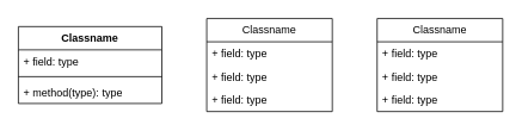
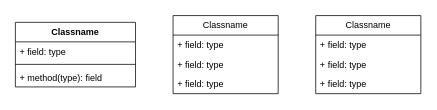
  <mxCell id="0" />
  <mxCell id="1" parent="0" />
  <mxCell id="2" value="Classname" style="swimlane;fontStyle=1;align=center;verticalAlign=top;childLayout=stackLayout;horizontal=1;startSize=26;horizontalStack=0;resizeParent=1;resizeParentMax=0;resizeLast=0;collapsible=1;marginBottom=0;whiteSpace=wrap;html=1;" parent="1" vertex="1"><mxGeometry x="20" y="29" width="160" height="86" as="geometry" /></mxCell>
  <mxCell id="3" value="+ field: type" style="text;strokeColor=none;fillColor=none;align=left;verticalAlign=top;spacingLeft=4;spacingRight=4;overflow=hidden;rotatable=0;points=[[0,0.5],[1,0.5]];portConstraint=eastwest;whiteSpace=wrap;html=1;" parent="2" vertex="1"><mxGeometry y="26" width="160" height="26" as="geometry" /></mxCell>
  <mxCell id="4" value="" style="line;strokeWidth=1;fillColor=none;align=left;verticalAlign=middle;spacingTop=-1;spacingLeft=3;spacingRight=3;rotatable=0;labelPosition=right;points=[];portConstraint=eastwest;strokeColor=inherit;" parent="2" vertex="1"><mxGeometry y="52" width="160" height="8" as="geometry" /></mxCell>
- <mxCell id="5" value="+ method(type): type" style="text;strokeColor=none;fillColor=none;align=left;verticalAlign=top;spacingLeft=4;spacingRight=4;overflow=hidden;rotatable=0;points=[[0,0.5],[1,0.5]];portConstraint=eastwest;whiteSpace=wrap;html=1;" parent="2" vertex="1"><mxGeometry y="60" width="160" height="26" as="geometry" /></mxCell>
+ <mxCell id="5" value="+ method(type): field" style="text;strokeColor=none;fillColor=none;align=left;verticalAlign=top;spacingLeft=4;spacingRight=4;overflow=hidden;rotatable=0;points=[[0,0.5],[1,0.5]];portConstraint=eastwest;whiteSpace=wrap;html=1;" parent="2" vertex="1"><mxGeometry y="60" width="160" height="26" as="geometry" /></mxCell>
  <mxCell id="6" value="Classname" style="swimlane;fontStyle=0;childLayout=stackLayout;horizontal=1;startSize=26;fillColor=none;horizontalStack=0;resizeParent=1;resizeParentMax=0;resizeLast=0;collapsible=1;marginBottom=0;whiteSpace=wrap;html=1;" parent="1" vertex="1"><mxGeometry x="420" y="20" width="140" height="104" as="geometry" /></mxCell>
  <mxCell id="7" value="+ field: type" style="text;strokeColor=none;fillColor=none;align=left;verticalAlign=top;spacingLeft=4;spacingRight=4;overflow=hidden;rotatable=0;points=[[0,0.5],[1,0.5]];portConstraint=eastwest;whiteSpace=wrap;html=1;" parent="6" vertex="1"><mxGeometry y="26" width="140" height="26" as="geometry" /></mxCell>
  <mxCell id="8" value="+ field: type" style="text;strokeColor=none;fillColor=none;align=left;verticalAlign=top;spacingLeft=4;spacingRight=4;overflow=hidden;rotatable=0;points=[[0,0.5],[1,0.5]];portConstraint=eastwest;whiteSpace=wrap;html=1;" parent="6" vertex="1"><mxGeometry y="52" width="140" height="26" as="geometry" /></mxCell>
  <mxCell id="9" value="+ field: type" style="text;strokeColor=none;fillColor=none;align=left;verticalAlign=top;spacingLeft=4;spacingRight=4;overflow=hidden;rotatable=0;points=[[0,0.5],[1,0.5]];portConstraint=eastwest;whiteSpace=wrap;html=1;" parent="6" vertex="1"><mxGeometry y="78" width="140" height="26" as="geometry" /></mxCell>
  <mxCell id="10" value="Classname" style="swimlane;fontStyle=0;childLayout=stackLayout;horizontal=1;startSize=26;fillColor=none;horizontalStack=0;resizeParent=1;resizeParentMax=0;resizeLast=0;collapsible=1;marginBottom=0;whiteSpace=wrap;html=1;" vertex="1" parent="1"><mxGeometry x="230" y="20" width="140" height="104" as="geometry" /></mxCell>
  <mxCell id="11" value="+ field: type" style="text;strokeColor=none;fillColor=none;align=left;verticalAlign=top;spacingLeft=4;spacingRight=4;overflow=hidden;rotatable=0;points=[[0,0.5],[1,0.5]];portConstraint=eastwest;whiteSpace=wrap;html=1;" vertex="1" parent="10"><mxGeometry y="26" width="140" height="26" as="geometry" /></mxCell>
  <mxCell id="12" value="+ field: type" style="text;strokeColor=none;fillColor=none;align=left;verticalAlign=top;spacingLeft=4;spacingRight=4;overflow=hidden;rotatable=0;points=[[0,0.5],[1,0.5]];portConstraint=eastwest;whiteSpace=wrap;html=1;" vertex="1" parent="10"><mxGeometry y="52" width="140" height="26" as="geometry" /></mxCell>
  <mxCell id="13" value="+ field: type" style="text;strokeColor=none;fillColor=none;align=left;verticalAlign=top;spacingLeft=4;spacingRight=4;overflow=hidden;rotatable=0;points=[[0,0.5],[1,0.5]];portConstraint=eastwest;whiteSpace=wrap;html=1;" vertex="1" parent="10"><mxGeometry y="78" width="140" height="26" as="geometry" /></mxCell>
